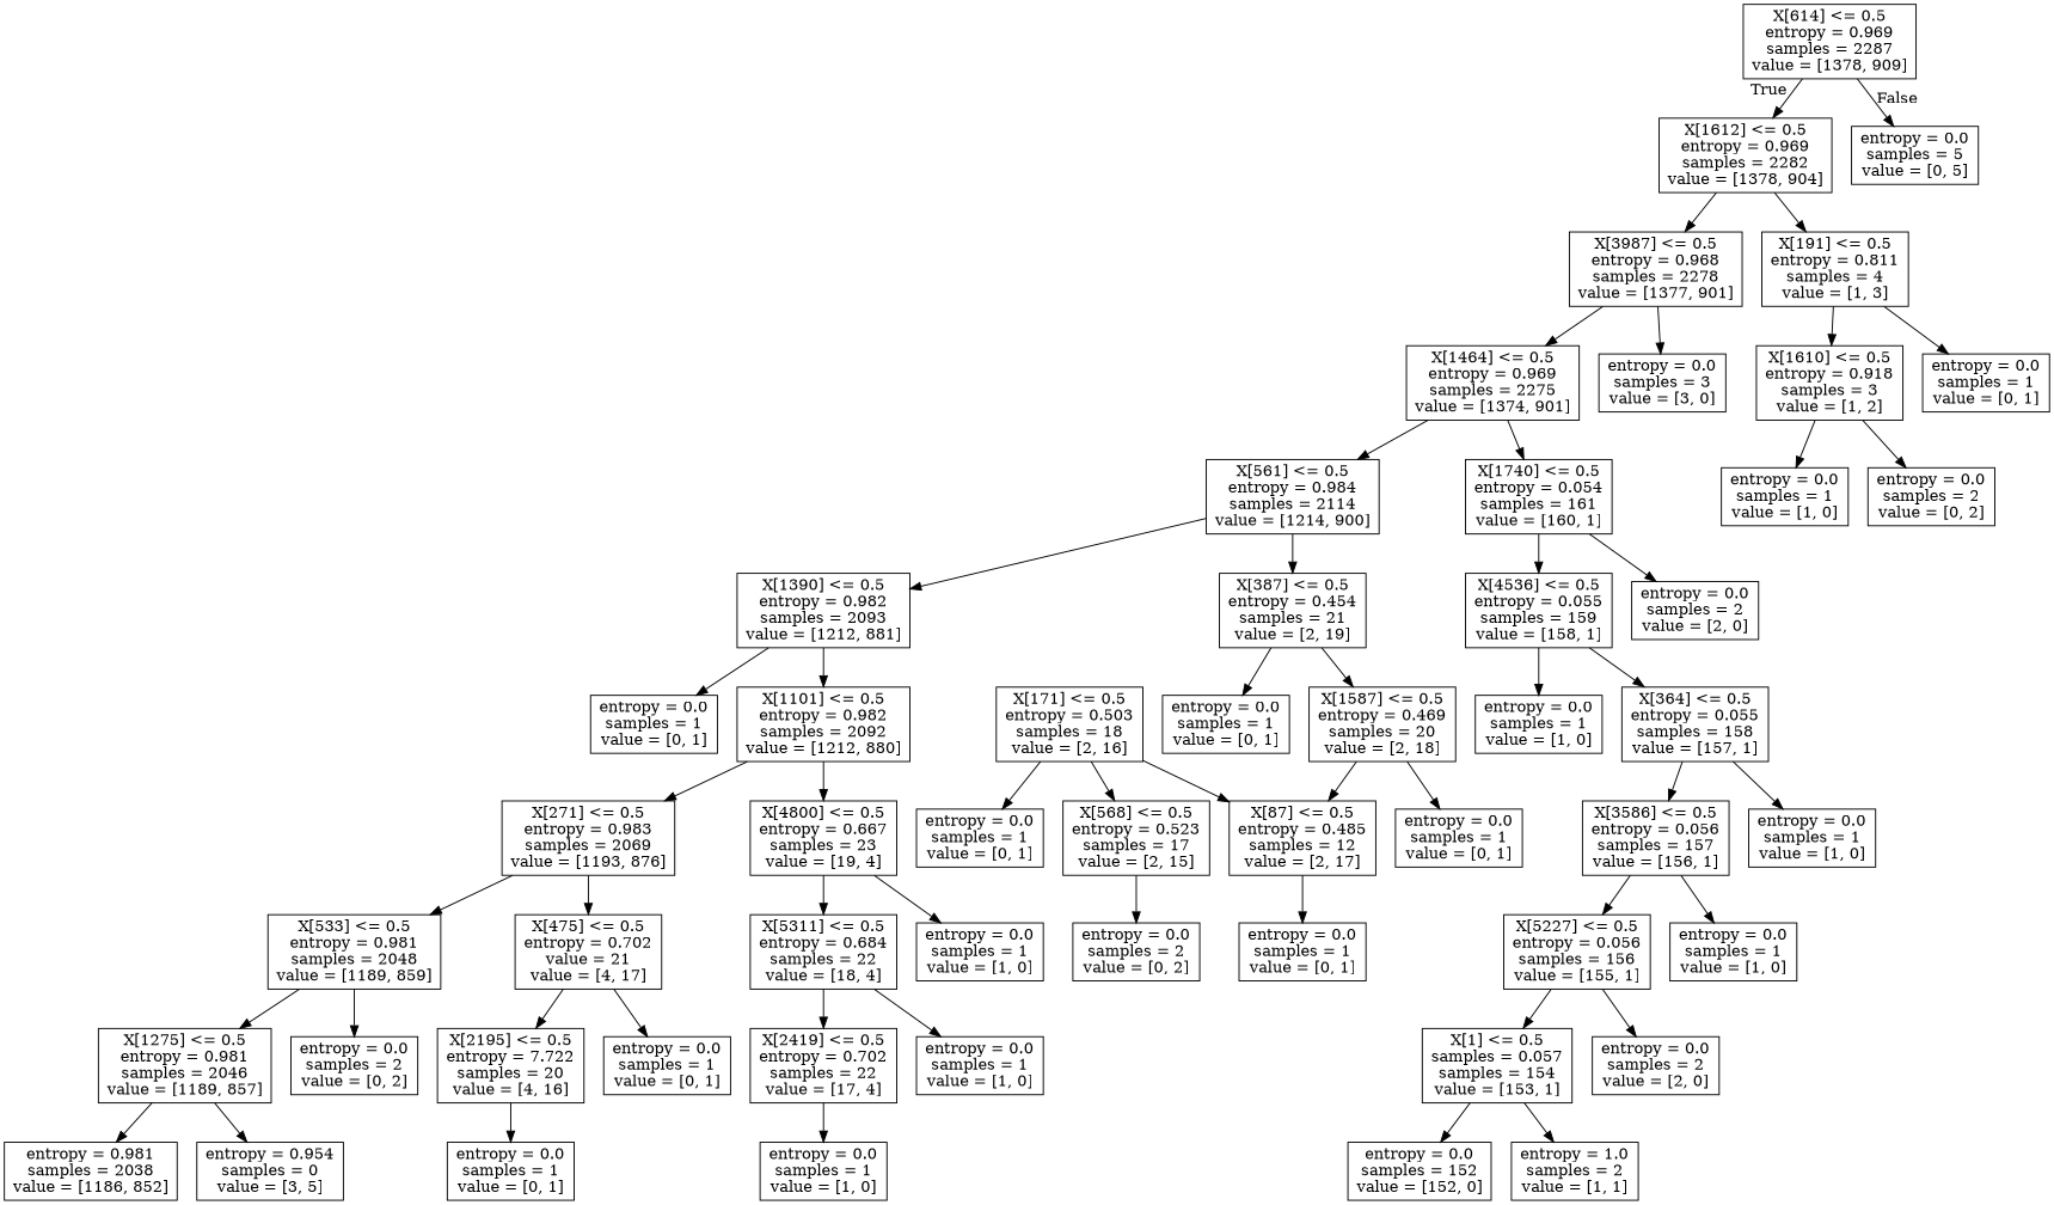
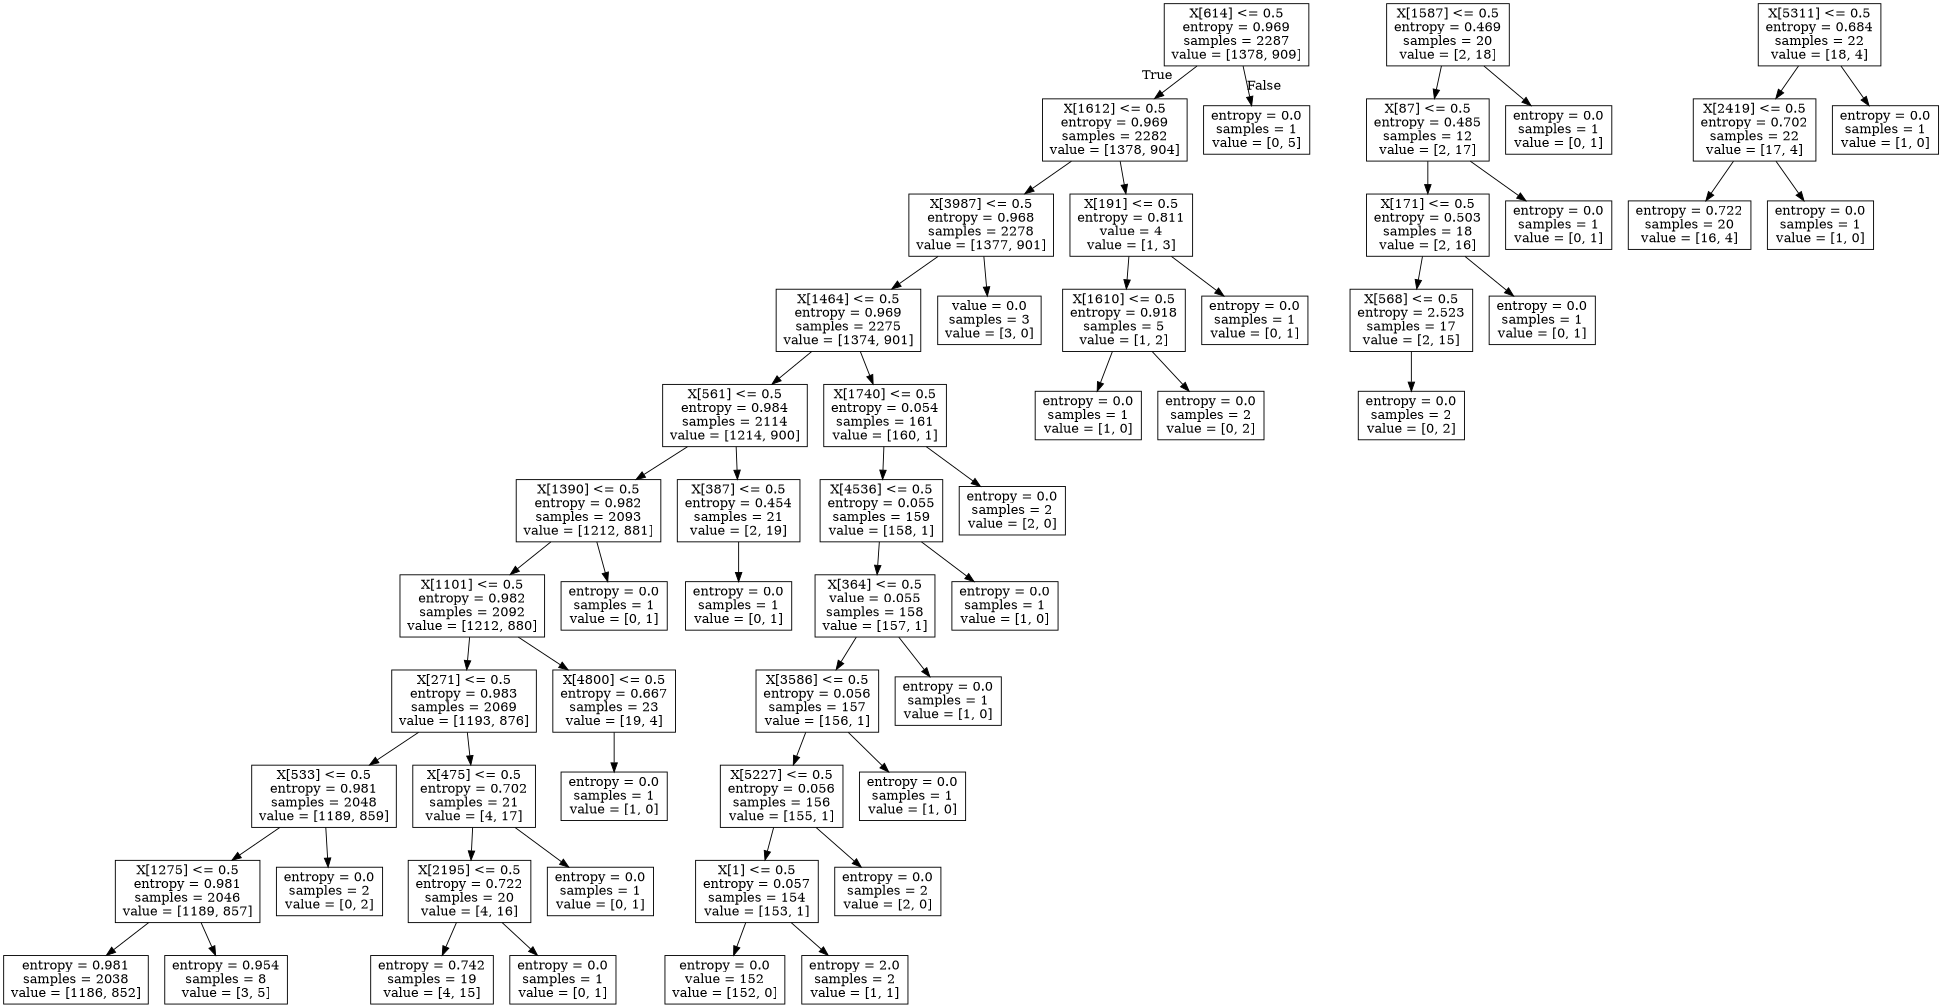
  digraph {
    node [shape=box]
    n1 [label="X[614] <= 0.5\nentropy = 0.969\nsamples = 2287\nvalue = [1378, 909]"]
    n2 [label="X[1612] <= 0.5\nentropy = 0.969\nsamples = 2282\nvalue = [1378, 904]"]
-   n3 [label="entropy = 0.0\nsamples = 5\nvalue = [0, 5]"]
+   n3 [label="entropy = 0.0\nsamples = 1\nvalue = [0, 5]"]
    n4 [label="X[3987] <= 0.5\nentropy = 0.968\nsamples = 2278\nvalue = [1377, 901]"]
-   n5 [label="X[191] <= 0.5\nentropy = 0.811\nsamples = 4\nvalue = [1, 3]"]
+   n5 [label="X[191] <= 0.5\nentropy = 0.811\nvalue = 4\nvalue = [1, 3]"]
    n6 [label="X[1464] <= 0.5\nentropy = 0.969\nsamples = 2275\nvalue = [1374, 901]"]
-   n7 [label="entropy = 0.0\nsamples = 3\nvalue = [3, 0]"]
-   n8 [label="X[1610] <= 0.5\nentropy = 0.918\nsamples = 3\nvalue = [1, 2]"]
+   n7 [label="value = 0.0\nsamples = 3\nvalue = [3, 0]"]
+   n8 [label="X[1610] <= 0.5\nentropy = 0.918\nsamples = 5\nvalue = [1, 2]"]
    n9 [label="entropy = 0.0\nsamples = 1\nvalue = [0, 1]"]
    n10 [label="X[561] <= 0.5\nentropy = 0.984\nsamples = 2114\nvalue = [1214, 900]"]
    n11 [label="X[1740] <= 0.5\nentropy = 0.054\nsamples = 161\nvalue = [160, 1]"]
    n12 [label="X[1390] <= 0.5\nentropy = 0.982\nsamples = 2093\nvalue = [1212, 881]"]
    n13 [label="X[387] <= 0.5\nentropy = 0.454\nsamples = 21\nvalue = [2, 19]"]
    n14 [label="X[4536] <= 0.5\nentropy = 0.055\nsamples = 159\nvalue = [158, 1]"]
    n15 [label="entropy = 0.0\nsamples = 2\nvalue = [2, 0]"]
    n16 [label="X[1101] <= 0.5\nentropy = 0.982\nsamples = 2092\nvalue = [1212, 880]"]
    n17 [label="entropy = 0.0\nsamples = 1\nvalue = [0, 1]"]
    n18 [label="X[1587] <= 0.5\nentropy = 0.469\nsamples = 20\nvalue = [2, 18]"]
    n19 [label="entropy = 0.0\nsamples = 1\nvalue = [0, 1]"]
    n20 [label="X[271] <= 0.5\nentropy = 0.983\nsamples = 2069\nvalue = [1193, 876]"]
    n21 [label="X[4800] <= 0.5\nentropy = 0.667\nsamples = 23\nvalue = [19, 4]"]
    n22 [label="X[533] <= 0.5\nentropy = 0.981\nsamples = 2048\nvalue = [1189, 859]"]
-   n23 [label="X[475] <= 0.5\nentropy = 0.702\nvalue = 21\nvalue = [4, 17]"]
+   n23 [label="X[475] <= 0.5\nentropy = 0.702\nsamples = 21\nvalue = [4, 17]"]
    n24 [label="X[5311] <= 0.5\nentropy = 0.684\nsamples = 22\nvalue = [18, 4]"]
    n25 [label="entropy = 0.0\nsamples = 1\nvalue = [1, 0]"]
    n26 [label="X[1275] <= 0.5\nentropy = 0.981\nsamples = 2046\nvalue = [1189, 857]"]
    n27 [label="entropy = 0.0\nsamples = 2\nvalue = [0, 2]"]
-   n28 [label="X[2195] <= 0.5\nentropy = 7.722\nsamples = 20\nvalue = [4, 16]"]
+   n28 [label="X[2195] <= 0.5\nentropy = 0.722\nsamples = 20\nvalue = [4, 16]"]
    n29 [label="entropy = 0.0\nsamples = 1\nvalue = [0, 1]"]
    n30 [label="entropy = 0.981\nsamples = 2038\nvalue = [1186, 852]"]
-   n31 [label="entropy = 0.954\nsamples = 0\nvalue = [3, 5]"]
+   n31 [label="entropy = 0.954\nsamples = 8\nvalue = [3, 5]"]
+   n32 [label="entropy = 0.742\nsamples = 19\nvalue = [4, 15]"]
    n33 [label="entropy = 0.0\nsamples = 1\nvalue = [0, 1]"]
    n34 [label="X[2419] <= 0.5\nentropy = 0.702\nsamples = 22\nvalue = [17, 4]"]
    n35 [label="entropy = 0.0\nsamples = 1\nvalue = [1, 0]"]
+   n36 [label="entropy = 0.722\nsamples = 20\nvalue = [16, 4]"]
    n37 [label="entropy = 0.0\nsamples = 1\nvalue = [1, 0]"]
    n38 [label="X[87] <= 0.5\nentropy = 0.485\nsamples = 12\nvalue = [2, 17]"]
    n39 [label="entropy = 0.0\nsamples = 1\nvalue = [0, 1]"]
    n40 [label="X[171] <= 0.5\nentropy = 0.503\nsamples = 18\nvalue = [2, 16]"]
    n41 [label="entropy = 0.0\nsamples = 1\nvalue = [0, 1]"]
-   n42 [label="X[568] <= 0.5\nentropy = 0.523\nsamples = 17\nvalue = [2, 15]"]
+   n42 [label="X[568] <= 0.5\nentropy = 2.523\nsamples = 17\nvalue = [2, 15]"]
    n43 [label="entropy = 0.0\nsamples = 1\nvalue = [0, 1]"]
    n44 [label="entropy = 0.0\nsamples = 2\nvalue = [0, 2]"]
-   n45 [label="X[364] <= 0.5\nentropy = 0.055\nsamples = 158\nvalue = [157, 1]"]
+   n45 [label="X[364] <= 0.5\nvalue = 0.055\nsamples = 158\nvalue = [157, 1]"]
    n46 [label="entropy = 0.0\nsamples = 1\nvalue = [1, 0]"]
    n47 [label="X[3586] <= 0.5\nentropy = 0.056\nsamples = 157\nvalue = [156, 1]"]
    n48 [label="entropy = 0.0\nsamples = 1\nvalue = [1, 0]"]
    n49 [label="X[5227] <= 0.5\nentropy = 0.056\nsamples = 156\nvalue = [155, 1]"]
    n50 [label="entropy = 0.0\nsamples = 1\nvalue = [1, 0]"]
-   n51 [label="X[1] <= 0.5\nsamples = 0.057\nsamples = 154\nvalue = [153, 1]"]
+   n51 [label="X[1] <= 0.5\nentropy = 0.057\nsamples = 154\nvalue = [153, 1]"]
    n52 [label="entropy = 0.0\nsamples = 2\nvalue = [2, 0]"]
-   n53 [label="entropy = 0.0\nsamples = 152\nvalue = [152, 0]"]
-   n54 [label="entropy = 1.0\nsamples = 2\nvalue = [1, 1]"]
+   n53 [label="entropy = 0.0\nvalue = 152\nvalue = [152, 0]"]
+   n54 [label="entropy = 2.0\nsamples = 2\nvalue = [1, 1]"]
    n55 [label="entropy = 0.0\nsamples = 1\nvalue = [1, 0]"]
    n56 [label="entropy = 0.0\nsamples = 2\nvalue = [0, 2]"]
    n1 -> n2 [headlabel=True labelangle=45 labeldistance=2.5]
    n1 -> n3 [headlabel=False labelangle=-45 labeldistance=2.5]
    n2 -> n4
    n2 -> n5
    n4 -> n6
    n4 -> n7
    n5 -> n8
    n5 -> n9
    n6 -> n10
    n6 -> n11
    n8 -> n55
    n8 -> n56
    n10 -> n12
    n10 -> n13
    n11 -> n14
    n11 -> n15
    n12 -> n16
    n12 -> n17
-   n13 -> n18
    n13 -> n19
    n14 -> n45
    n14 -> n46
    n16 -> n20
    n16 -> n21
    n18 -> n38
    n18 -> n39
    n20 -> n22
    n20 -> n23
-   n21 -> n24
    n21 -> n25
    n22 -> n26
    n22 -> n27
    n23 -> n28
    n23 -> n29
    n24 -> n34
    n24 -> n35
    n26 -> n30
    n26 -> n31
+   n28 -> n32
    n28 -> n33
+   n34 -> n36
    n34 -> n37
-   n40 -> n38
+   n38 -> n40
    n38 -> n41
    n40 -> n42
    n40 -> n43
    n42 -> n44
    n45 -> n47
    n45 -> n48
    n47 -> n49
    n47 -> n50
    n49 -> n51
    n49 -> n52
    n51 -> n53
    n51 -> n54
  }
